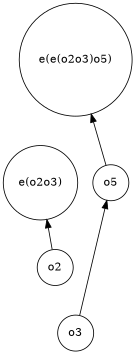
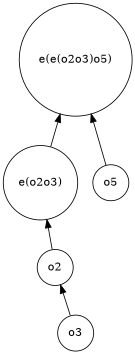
  strict digraph {
    rankdir=BT
    node [shape=circle]
    o2
    "e(o2o3)"
    o3
    o5
    "e(e(o2o3)o5)"
    o2 -> "e(o2o3)"
-   o3 -> o5
+   "e(o2o3)" -> "e(e(o2o3)o5)"
+   o3 -> o2
    o5 -> "e(e(o2o3)o5)"
  }
